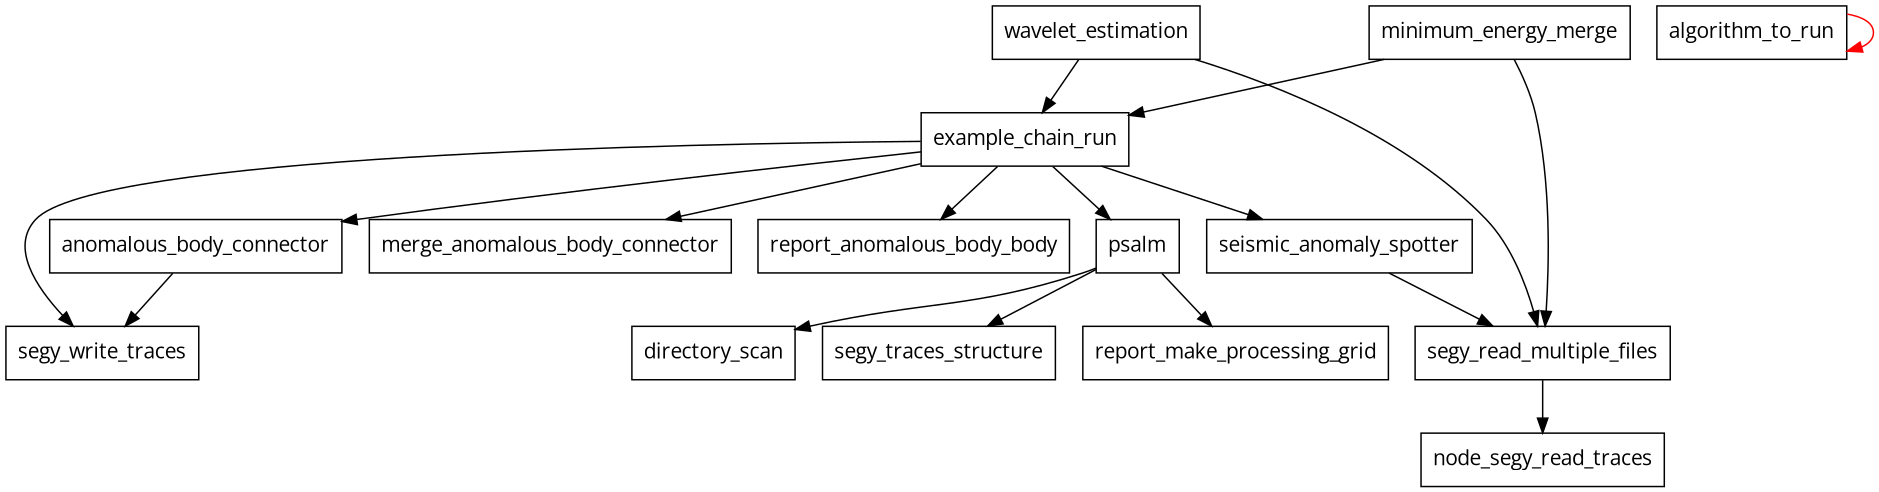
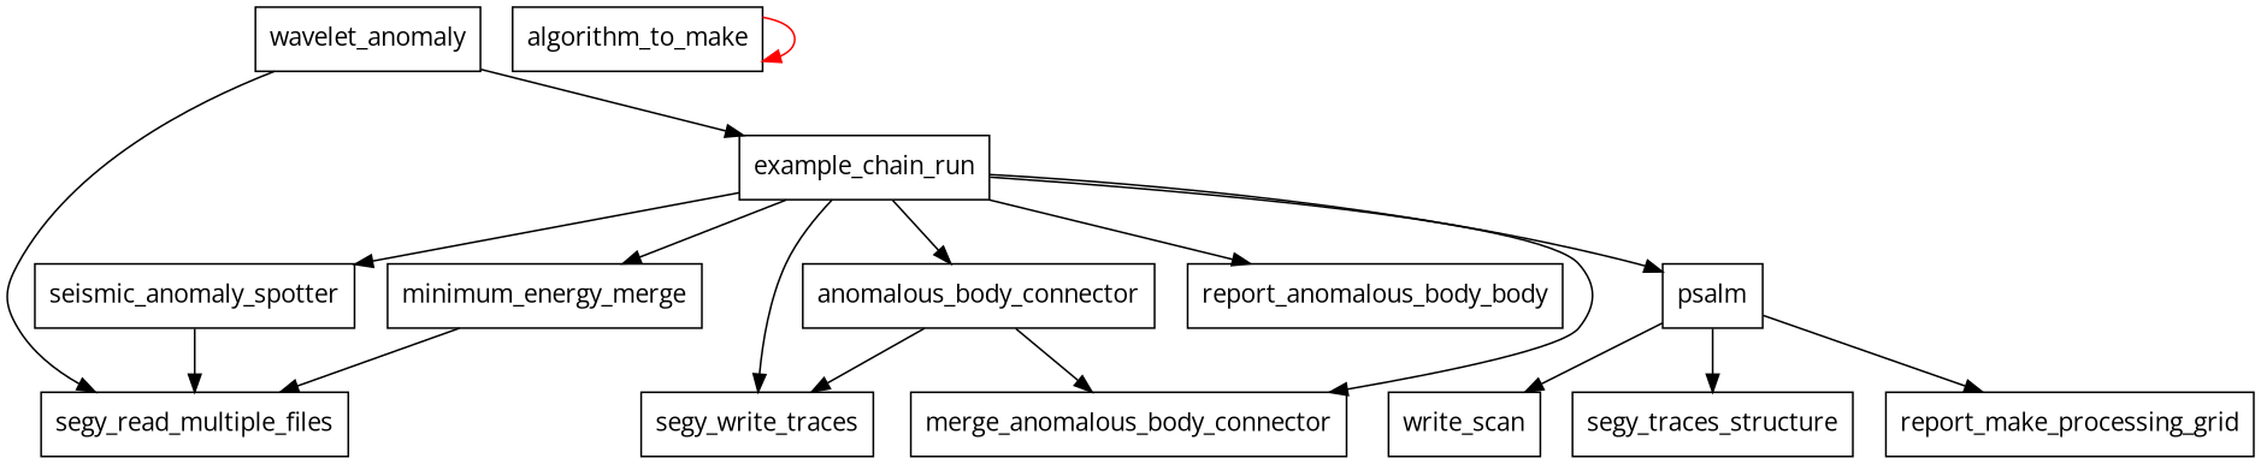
  digraph {
    fontname="Open Sans"
    node [fontname="Open Sans" shape=box]
    edge [fontname="Open Sans"]
    example_chain_run
    psalm
    n3 [label=minimum_energy_merge]
    segy_write_traces
    seismic_anomaly_spotter
    anomalous_body_connector
    merge_anomalous_body_connector
    n8 [label=report_anomalous_body_body]
-   directory_scan
+   directory_scan [label=write_scan]
    n10 [label=segy_traces_structure]
    n11 [label=report_make_processing_grid]
-   wavelet_estimation
+   wavelet_estimation [label=wavelet_anomaly]
    segy_read_multiple_files
-   algorithm_to_run
-   node_segy_read_traces
+   algorithm_to_run [label=algorithm_to_make]
    example_chain_run -> psalm
-   n3 -> example_chain_run
+   example_chain_run -> n3
    example_chain_run -> segy_write_traces
    example_chain_run -> seismic_anomaly_spotter
    example_chain_run -> anomalous_body_connector
    example_chain_run -> merge_anomalous_body_connector
    example_chain_run -> n8
    psalm -> directory_scan
    psalm -> n10
    psalm -> n11
    n3 -> segy_read_multiple_files
    seismic_anomaly_spotter -> segy_read_multiple_files
    anomalous_body_connector -> segy_write_traces
+   anomalous_body_connector -> merge_anomalous_body_connector
    wavelet_estimation -> example_chain_run
    wavelet_estimation -> segy_read_multiple_files
-   segy_read_multiple_files -> node_segy_read_traces
    algorithm_to_run -> algorithm_to_run [color=red]
  }
